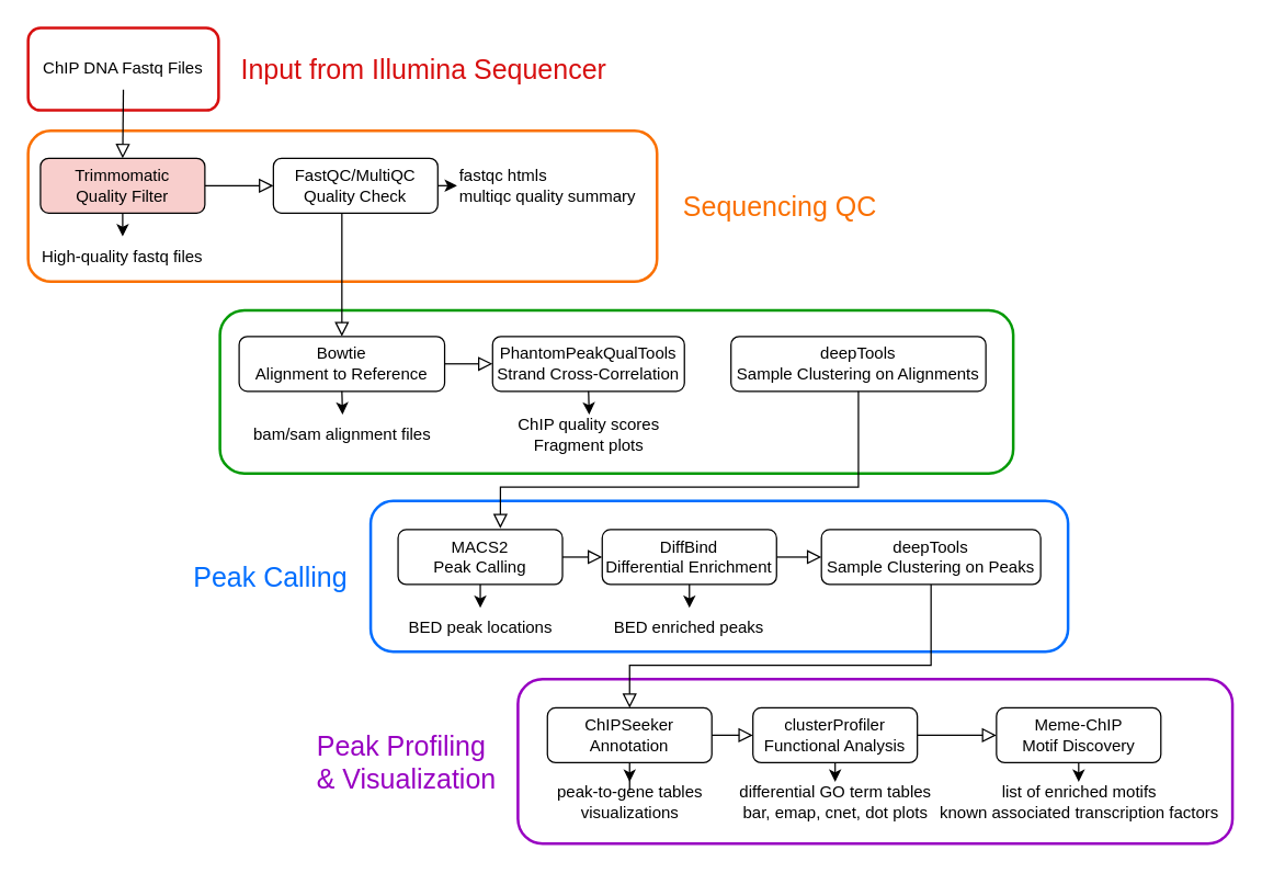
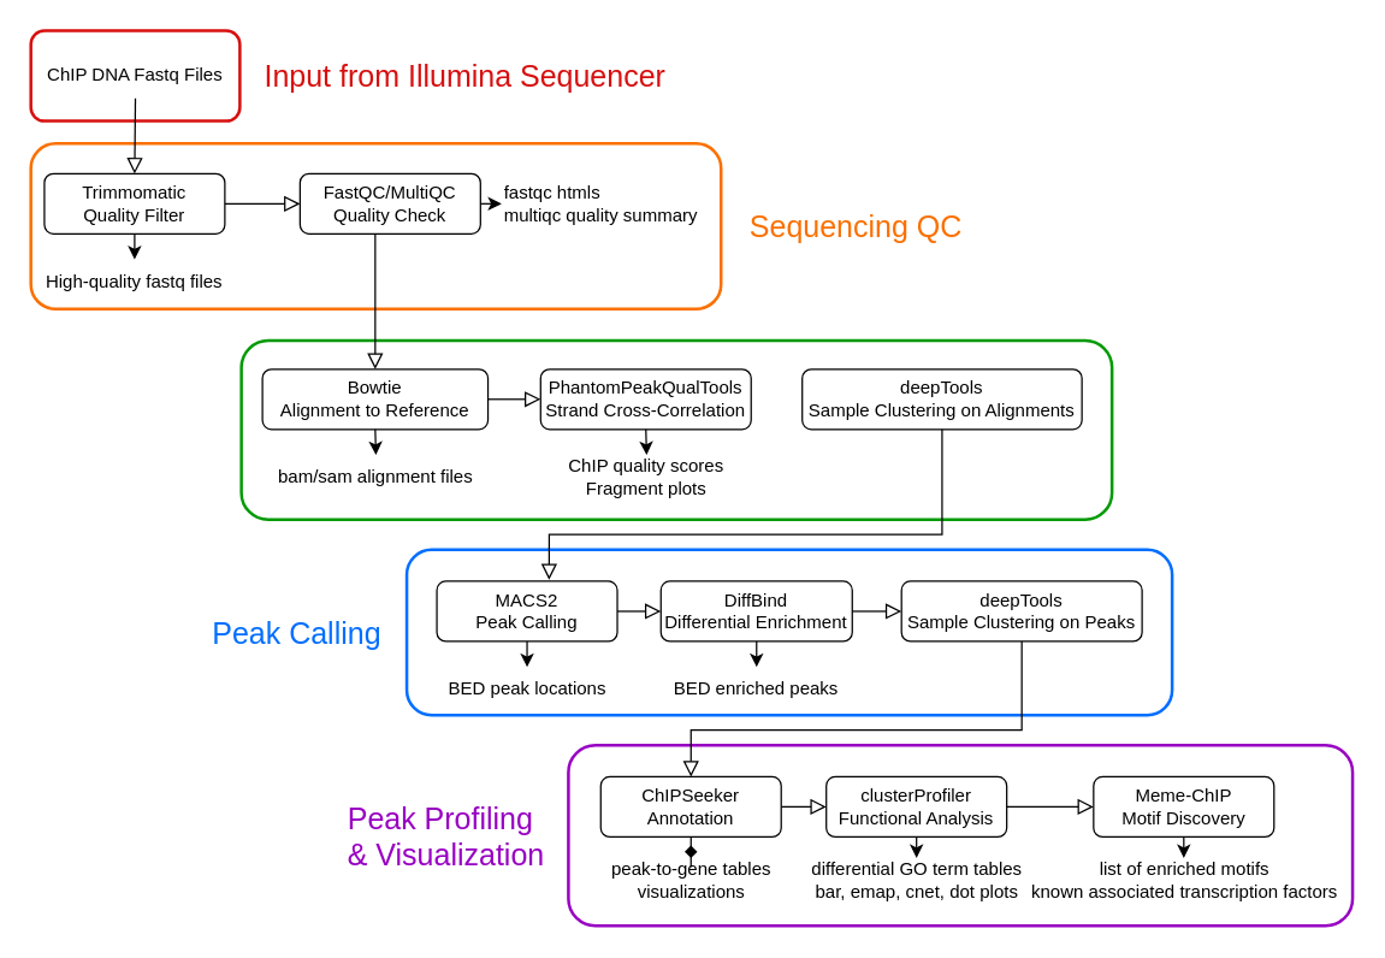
  <mxCell id="0" />
  <mxCell id="1" parent="0" />
  <mxCell id="2" value="" style="rounded=1;whiteSpace=wrap;html=1;fillColor=none;strokeWidth=2;strokeColor=#006eff;fontColor=#007FE0;" parent="1" vertex="1"><mxGeometry x="270" y="365" width="509" height="110" as="geometry" /></mxCell>
  <mxCell id="3" value="" style="rounded=1;whiteSpace=wrap;html=1;fillColor=none;strokeWidth=2;strokeColor=#fa7000;" parent="1" vertex="1"><mxGeometry x="20" y="95" width="459" height="110" as="geometry" /></mxCell>
  <mxCell id="4" value="" style="rounded=1;whiteSpace=wrap;html=1;fillColor=none;strokeWidth=2;strokeColor=#049a06;" parent="1" vertex="1"><mxGeometry x="160" y="226" width="579" height="119" as="geometry" /></mxCell>
  <mxCell id="5" value="" style="rounded=1;whiteSpace=wrap;html=1;fillColor=none;strokeWidth=2;strokeColor=#d70f0f;" parent="1" vertex="1"><mxGeometry x="20" y="20" width="139" height="60" as="geometry" /></mxCell>
  <mxCell id="6" value="" style="rounded=1;whiteSpace=wrap;html=1;fillColor=none;strokeWidth=2;strokeColor=#9800c2;" parent="1" vertex="1"><mxGeometry x="377.5" y="495" width="521.5" height="120" as="geometry" /></mxCell>
  <mxCell id="7" value="" style="rounded=0;html=1;jettySize=auto;orthogonalLoop=1;fontSize=11;endArrow=block;endFill=0;endSize=8;strokeWidth=1;shadow=0;labelBackgroundColor=none;edgeStyle=orthogonalEdgeStyle;exitX=0.5;exitY=1;exitDx=0;exitDy=0;" parent="1" source="27" edge="1"><mxGeometry relative="1" as="geometry"><mxPoint x="89" y="60" as="sourcePoint" /><mxPoint x="89" y="115" as="targetPoint" /></mxGeometry></mxCell>
  <mxCell id="8" value="" style="edgeStyle=orthogonalEdgeStyle;rounded=0;orthogonalLoop=1;jettySize=auto;html=1;endArrow=block;endFill=0;endSize=8;" parent="1" source="9" target="15" edge="1"><mxGeometry relative="1" as="geometry" /></mxCell>
- <mxCell id="9" value="Trimmomatic&lt;br&gt;Quality Filter" style="rounded=1;whiteSpace=wrap;html=1;fontSize=12;glass=0;strokeWidth=1;shadow=0;fillColor=#f8cecc;" parent="1" vertex="1"><mxGeometry x="29" y="115" width="120" height="40" as="geometry" /></mxCell>
+ <mxCell id="9" value="Trimmomatic&lt;br&gt;Quality Filter" style="rounded=1;whiteSpace=wrap;html=1;fontSize=12;glass=0;strokeWidth=1;shadow=0;" parent="1" vertex="1"><mxGeometry x="29" y="115" width="120" height="40" as="geometry" /></mxCell>
  <mxCell id="10" value="" style="edgeStyle=orthogonalEdgeStyle;rounded=0;orthogonalLoop=1;jettySize=auto;html=1;endSize=8;endArrow=block;endFill=0;" edge="1" parent="1" source="12" target="45"><mxGeometry relative="1" as="geometry" /></mxCell>
- <mxCell id="11" value="" style="edgeStyle=orthogonalEdgeStyle;rounded=0;orthogonalLoop=1;jettySize=auto;html=1;entryX=0.5;entryY=0;entryDx=0;entryDy=0;" edge="1" parent="1" source="12" target="46"><mxGeometry relative="1" as="geometry"><mxPoint x="459" y="575" as="targetPoint" /></mxGeometry></mxCell>
+ <mxCell id="11" value="" style="edgeStyle=orthogonalEdgeStyle;rounded=0;orthogonalLoop=1;jettySize=auto;html=1;entryX=0.5;entryY=0;entryDx=0;entryDy=0;endArrow=diamond;" edge="1" parent="1" source="12" target="46"><mxGeometry relative="1" as="geometry"><mxPoint x="459" y="575" as="targetPoint" /></mxGeometry></mxCell>
  <mxCell id="12" value="ChIPSeeker&lt;br&gt;Annotation" style="rounded=1;whiteSpace=wrap;html=1;fontSize=12;glass=0;strokeWidth=1;shadow=0;" parent="1" vertex="1"><mxGeometry x="399" y="516" width="120" height="40" as="geometry" /></mxCell>
  <mxCell id="13" value="Bowtie&lt;br&gt;Alignment to Reference" style="rounded=1;whiteSpace=wrap;html=1;fontSize=12;glass=0;strokeWidth=1;shadow=0;" parent="1" vertex="1"><mxGeometry x="174" y="245" width="150" height="40" as="geometry" /></mxCell>
  <mxCell id="14" value="" style="edgeStyle=orthogonalEdgeStyle;rounded=0;orthogonalLoop=1;jettySize=auto;html=1;endArrow=block;endFill=0;endSize=8;exitX=0.5;exitY=1;exitDx=0;exitDy=0;" parent="1" source="15" target="13" edge="1"><mxGeometry relative="1" as="geometry"><Array as="points"><mxPoint x="249" y="195" /><mxPoint x="249" y="195" /></Array></mxGeometry></mxCell>
  <mxCell id="15" value="FastQC/MultiQC&lt;br&gt;Quality Check" style="whiteSpace=wrap;html=1;rounded=1;glass=0;strokeWidth=1;shadow=0;" parent="1" vertex="1"><mxGeometry x="199" y="115" width="120" height="40" as="geometry" /></mxCell>
  <mxCell id="16" value="High-quality fastq files" style="text;html=1;strokeColor=none;fillColor=none;align=center;verticalAlign=middle;whiteSpace=wrap;rounded=0;" parent="1" vertex="1"><mxGeometry x="24" y="172" width="130" height="30" as="geometry" /></mxCell>
  <mxCell id="17" value="" style="endArrow=classic;html=1;rounded=0;exitX=0.5;exitY=1;exitDx=0;exitDy=0;entryX=0.5;entryY=0;entryDx=0;entryDy=0;" parent="1" source="9" target="16" edge="1"><mxGeometry width="50" height="50" relative="1" as="geometry"><mxPoint x="379" y="315" as="sourcePoint" /><mxPoint x="429" y="265" as="targetPoint" /></mxGeometry></mxCell>
  <mxCell id="18" value="fastqc htmls&lt;br&gt;multiqc quality summary" style="text;html=1;strokeColor=none;fillColor=none;align=left;verticalAlign=middle;whiteSpace=wrap;rounded=0;" parent="1" vertex="1"><mxGeometry x="333" y="120" width="140" height="30" as="geometry" /></mxCell>
  <mxCell id="19" value="" style="endArrow=classic;html=1;rounded=0;exitX=1;exitY=0.5;exitDx=0;exitDy=0;entryX=0;entryY=0.5;entryDx=0;entryDy=0;align=left;" parent="1" source="15" target="18" edge="1"><mxGeometry width="50" height="50" relative="1" as="geometry"><mxPoint x="379" y="275" as="sourcePoint" /><mxPoint x="429" y="225" as="targetPoint" /></mxGeometry></mxCell>
  <mxCell id="20" value="" style="edgeStyle=orthogonalEdgeStyle;rounded=0;orthogonalLoop=1;jettySize=auto;html=1;endArrow=block;endFill=0;endSize=8;exitX=1;exitY=0.5;exitDx=0;exitDy=0;entryX=0;entryY=0.5;entryDx=0;entryDy=0;" parent="1" source="13" target="33" edge="1"><mxGeometry relative="1" as="geometry"><mxPoint x="159" y="185" as="sourcePoint" /><mxPoint x="369" y="265" as="targetPoint" /></mxGeometry></mxCell>
  <mxCell id="21" value="bam/sam alignment files" style="text;html=1;strokeColor=none;fillColor=none;align=center;verticalAlign=middle;whiteSpace=wrap;rounded=0;" parent="1" vertex="1"><mxGeometry x="182" y="302" width="135" height="30" as="geometry" /></mxCell>
  <mxCell id="22" value="" style="endArrow=classic;html=1;rounded=0;entryX=0.5;entryY=0;entryDx=0;entryDy=0;" parent="1" target="21" edge="1"><mxGeometry width="50" height="50" relative="1" as="geometry"><mxPoint x="249" y="285" as="sourcePoint" /><mxPoint x="589" y="395" as="targetPoint" /></mxGeometry></mxCell>
  <mxCell id="23" value="MACS2&lt;br&gt;Peak Calling" style="whiteSpace=wrap;html=1;rounded=1;glass=0;strokeWidth=1;shadow=0;" parent="1" vertex="1"><mxGeometry x="290" y="386" width="120" height="40" as="geometry" /></mxCell>
  <mxCell id="24" value="DiffBind&lt;br&gt;Differential Enrichment" style="whiteSpace=wrap;html=1;rounded=1;glass=0;strokeWidth=1;shadow=0;" parent="1" vertex="1"><mxGeometry x="439" y="386" width="127.25" height="40" as="geometry" /></mxCell>
  <mxCell id="25" value="deepTools&lt;br&gt;Sample Clustering on Peaks" style="whiteSpace=wrap;html=1;rounded=1;glass=0;strokeWidth=1;shadow=0;" parent="1" vertex="1"><mxGeometry x="599" y="386" width="160" height="40" as="geometry" /></mxCell>
  <mxCell id="26" value="" style="edgeStyle=orthogonalEdgeStyle;rounded=0;orthogonalLoop=1;jettySize=auto;html=1;exitX=0.5;exitY=1;exitDx=0;exitDy=0;entryX=0.5;entryY=0;entryDx=0;entryDy=0;endSize=8;endArrow=block;endFill=0;" parent="1" target="12" edge="1" source="25"><mxGeometry relative="1" as="geometry"><mxPoint x="566" y="469" as="sourcePoint" /><mxPoint x="669" y="516" as="targetPoint" /><Array as="points"><mxPoint x="679" y="485" /><mxPoint x="459" y="485" /></Array></mxGeometry></mxCell>
  <mxCell id="27" value="ChIP DNA Fastq Files" style="text;html=1;strokeColor=none;fillColor=none;align=center;verticalAlign=middle;whiteSpace=wrap;rounded=0;" parent="1" vertex="1"><mxGeometry x="22" y="35" width="135" height="30" as="geometry" /></mxCell>
  <mxCell id="28" value="differential GO term tables&lt;br&gt;bar, emap, cnet, dot plots" style="text;html=1;strokeColor=none;fillColor=none;align=center;verticalAlign=middle;whiteSpace=wrap;rounded=0;" parent="1" vertex="1"><mxGeometry x="527.5" y="570" width="163" height="30" as="geometry" /></mxCell>
  <mxCell id="29" value="Input from Illumina Sequencer" style="text;html=1;strokeColor=none;fillColor=none;align=center;verticalAlign=middle;whiteSpace=wrap;rounded=0;fontSize=20;fontStyle=0;fontColor=#d70f0f;" parent="1" vertex="1"><mxGeometry x="169" y="35" width="280" height="30" as="geometry" /></mxCell>
  <mxCell id="30" value="Sequencing QC" style="text;html=1;strokeColor=none;fillColor=none;align=center;verticalAlign=middle;whiteSpace=wrap;rounded=0;fontSize=20;fontStyle=0;fontColor=#fa7002;" parent="1" vertex="1"><mxGeometry x="489" y="135" width="160" height="30" as="geometry" /></mxCell>
  <mxCell id="31" value="Peak Calling" style="text;html=1;strokeColor=none;fillColor=none;align=left;verticalAlign=middle;whiteSpace=wrap;rounded=0;fontSize=20;fontStyle=0;fontColor=#006eff;" parent="1" vertex="1"><mxGeometry x="139" y="405" width="121" height="30" as="geometry" /></mxCell>
  <mxCell id="32" value="Peak Profiling&lt;br&gt;&amp;amp; Visualization" style="text;html=1;strokeColor=none;fillColor=none;align=left;verticalAlign=middle;whiteSpace=wrap;rounded=0;fontSize=20;fontStyle=0;fontColor=#9800c2;" parent="1" vertex="1"><mxGeometry x="229" y="540" width="138" height="30" as="geometry" /></mxCell>
  <mxCell id="33" value="PhantomPeakQualTools&lt;br&gt;Strand Cross-Correlation" style="whiteSpace=wrap;html=1;rounded=1;glass=0;strokeWidth=1;shadow=0;" vertex="1" parent="1"><mxGeometry x="359" y="245" width="140" height="40" as="geometry" /></mxCell>
  <mxCell id="34" value="ChIP quality scores&lt;br&gt;Fragment plots" style="text;html=1;strokeColor=none;fillColor=none;align=center;verticalAlign=middle;whiteSpace=wrap;rounded=0;" vertex="1" parent="1"><mxGeometry x="372" y="302" width="115" height="30" as="geometry" /></mxCell>
  <mxCell id="35" value="" style="endArrow=classic;html=1;rounded=0;entryX=0.5;entryY=0;entryDx=0;entryDy=0;exitX=0.5;exitY=1;exitDx=0;exitDy=0;" edge="1" parent="1" source="33" target="34"><mxGeometry width="50" height="50" relative="1" as="geometry"><mxPoint x="259" y="295" as="sourcePoint" /><mxPoint x="260" y="312" as="targetPoint" /></mxGeometry></mxCell>
  <mxCell id="36" value="deepTools&lt;br&gt;Sample Clustering on Alignments" style="whiteSpace=wrap;html=1;rounded=1;glass=0;strokeWidth=1;shadow=0;" vertex="1" parent="1"><mxGeometry x="533" y="245" width="186" height="40" as="geometry" /></mxCell>
  <mxCell id="37" value="" style="edgeStyle=orthogonalEdgeStyle;rounded=0;orthogonalLoop=1;jettySize=auto;html=1;endArrow=block;endFill=0;endSize=8;exitX=0.5;exitY=1;exitDx=0;exitDy=0;entryX=0.186;entryY=0.182;entryDx=0;entryDy=0;entryPerimeter=0;" edge="1" parent="1" source="36" target="2"><mxGeometry relative="1" as="geometry"><mxPoint x="509" y="275" as="sourcePoint" /><mxPoint x="543" y="275" as="targetPoint" /><Array as="points"><mxPoint x="603" y="355" /><mxPoint x="429" y="355" /></Array></mxGeometry></mxCell>
  <mxCell id="38" value="" style="edgeStyle=orthogonalEdgeStyle;rounded=0;orthogonalLoop=1;jettySize=auto;html=1;endArrow=block;endFill=0;endSize=8;exitX=1;exitY=0.5;exitDx=0;exitDy=0;entryX=0;entryY=0.5;entryDx=0;entryDy=0;" edge="1" parent="1" source="23" target="24"><mxGeometry relative="1" as="geometry"><mxPoint x="334" y="275" as="sourcePoint" /><mxPoint x="369" y="275" as="targetPoint" /></mxGeometry></mxCell>
  <mxCell id="39" value="" style="edgeStyle=orthogonalEdgeStyle;rounded=0;orthogonalLoop=1;jettySize=auto;html=1;endArrow=block;endFill=0;endSize=8;exitX=1;exitY=0.5;exitDx=0;exitDy=0;entryX=0;entryY=0.5;entryDx=0;entryDy=0;" edge="1" parent="1" source="24" target="25"><mxGeometry relative="1" as="geometry"><mxPoint x="420" y="416" as="sourcePoint" /><mxPoint x="456" y="416" as="targetPoint" /></mxGeometry></mxCell>
  <mxCell id="40" value="BED peak locations" style="text;html=1;strokeColor=none;fillColor=none;align=center;verticalAlign=middle;whiteSpace=wrap;rounded=0;" vertex="1" parent="1"><mxGeometry x="282.5" y="443" width="135" height="30" as="geometry" /></mxCell>
  <mxCell id="41" value="" style="endArrow=classic;html=1;rounded=0;entryX=0.5;entryY=0;entryDx=0;entryDy=0;exitX=0.5;exitY=1;exitDx=0;exitDy=0;" edge="1" parent="1" target="40" source="23"><mxGeometry width="50" height="50" relative="1" as="geometry"><mxPoint x="349.5" y="426" as="sourcePoint" /><mxPoint x="689.5" y="536" as="targetPoint" /></mxGeometry></mxCell>
  <mxCell id="42" value="BED enriched peaks" style="text;html=1;strokeColor=none;fillColor=none;align=center;verticalAlign=middle;whiteSpace=wrap;rounded=0;" vertex="1" parent="1"><mxGeometry x="435.13" y="443" width="135" height="30" as="geometry" /></mxCell>
  <mxCell id="43" value="" style="endArrow=classic;html=1;rounded=0;entryX=0.5;entryY=0;entryDx=0;entryDy=0;exitX=0.5;exitY=1;exitDx=0;exitDy=0;" edge="1" parent="1" target="42" source="24"><mxGeometry width="50" height="50" relative="1" as="geometry"><mxPoint x="506" y="426" as="sourcePoint" /><mxPoint x="845.75" y="536" as="targetPoint" /></mxGeometry></mxCell>
  <mxCell id="44" value="" style="endArrow=classic;html=1;rounded=0;entryX=0.5;entryY=0;entryDx=0;entryDy=0;exitX=0.5;exitY=1;exitDx=0;exitDy=0;" edge="1" parent="1" source="45" target="28"><mxGeometry width="50" height="50" relative="1" as="geometry"><mxPoint x="516" y="436" as="sourcePoint" /><mxPoint x="516" y="453" as="targetPoint" /></mxGeometry></mxCell>
  <mxCell id="45" value="clusterProfiler&lt;br&gt;Functional Analysis" style="whiteSpace=wrap;html=1;rounded=1;glass=0;strokeWidth=1;shadow=0;" vertex="1" parent="1"><mxGeometry x="549" y="516" width="120" height="40" as="geometry" /></mxCell>
  <mxCell id="46" value="peak-to-gene tables&lt;br&gt;visualizations" style="text;html=1;strokeColor=none;fillColor=none;align=center;verticalAlign=middle;whiteSpace=wrap;rounded=0;" vertex="1" parent="1"><mxGeometry x="377.5" y="570" width="163" height="30" as="geometry" /></mxCell>
  <mxCell id="47" value="Meme-ChIP&lt;br&gt;Motif Discovery" style="whiteSpace=wrap;html=1;rounded=1;glass=0;strokeWidth=1;shadow=0;" vertex="1" parent="1"><mxGeometry x="726.75" y="516" width="120" height="40" as="geometry" /></mxCell>
  <mxCell id="48" value="" style="edgeStyle=orthogonalEdgeStyle;rounded=0;orthogonalLoop=1;jettySize=auto;html=1;endSize=8;endArrow=block;endFill=0;exitX=1;exitY=0.5;exitDx=0;exitDy=0;entryX=0;entryY=0.5;entryDx=0;entryDy=0;" edge="1" parent="1" source="45" target="47"><mxGeometry relative="1" as="geometry"><mxPoint x="529" y="546" as="sourcePoint" /><mxPoint x="559" y="546" as="targetPoint" /></mxGeometry></mxCell>
  <mxCell id="49" value="list of enriched motifs&lt;br&gt;known associated transcription factors" style="text;html=1;strokeColor=none;fillColor=none;align=center;verticalAlign=middle;whiteSpace=wrap;rounded=0;" vertex="1" parent="1"><mxGeometry x="674.5" y="570" width="224.5" height="30" as="geometry" /></mxCell>
  <mxCell id="50" value="" style="endArrow=classic;html=1;rounded=0;entryX=0.5;entryY=0;entryDx=0;entryDy=0;exitX=0.5;exitY=1;exitDx=0;exitDy=0;" edge="1" parent="1" source="47" target="49"><mxGeometry width="50" height="50" relative="1" as="geometry"><mxPoint x="619" y="566" as="sourcePoint" /><mxPoint x="619" y="580" as="targetPoint" /></mxGeometry></mxCell>
